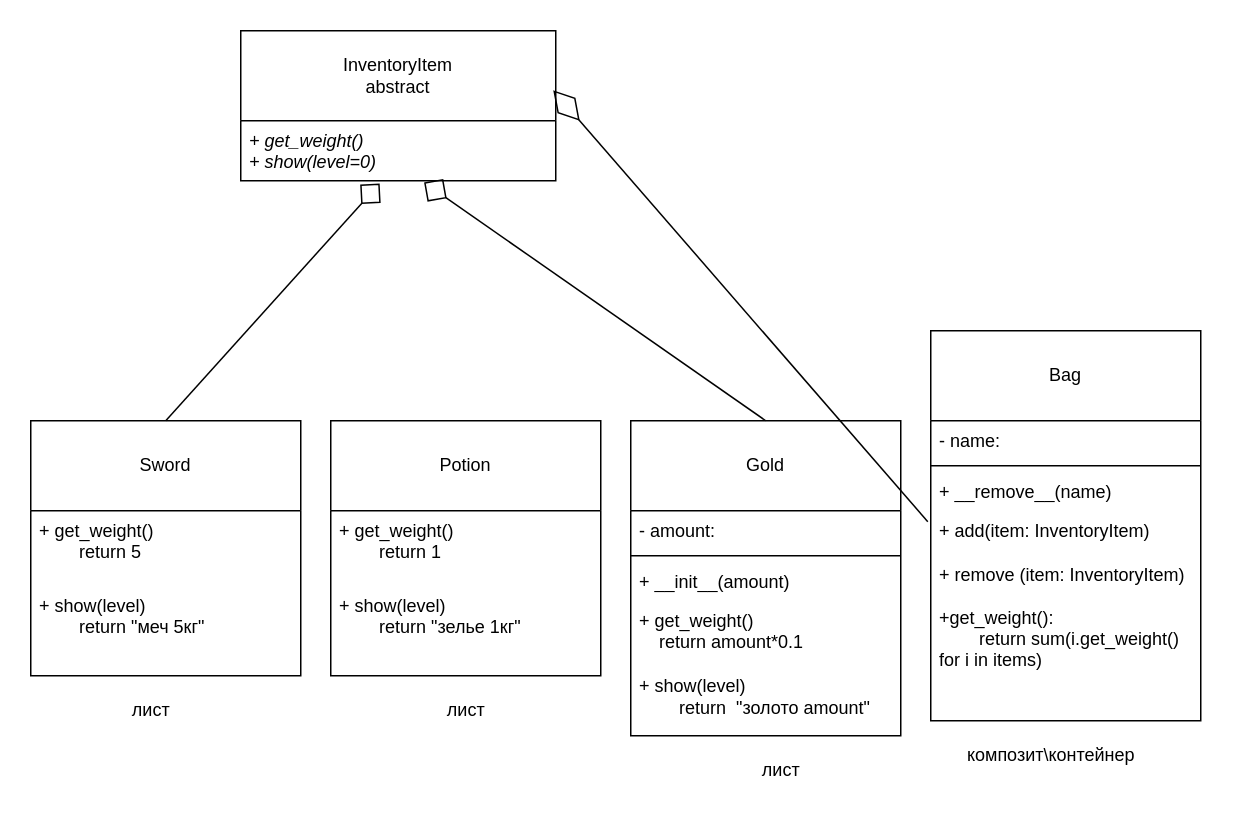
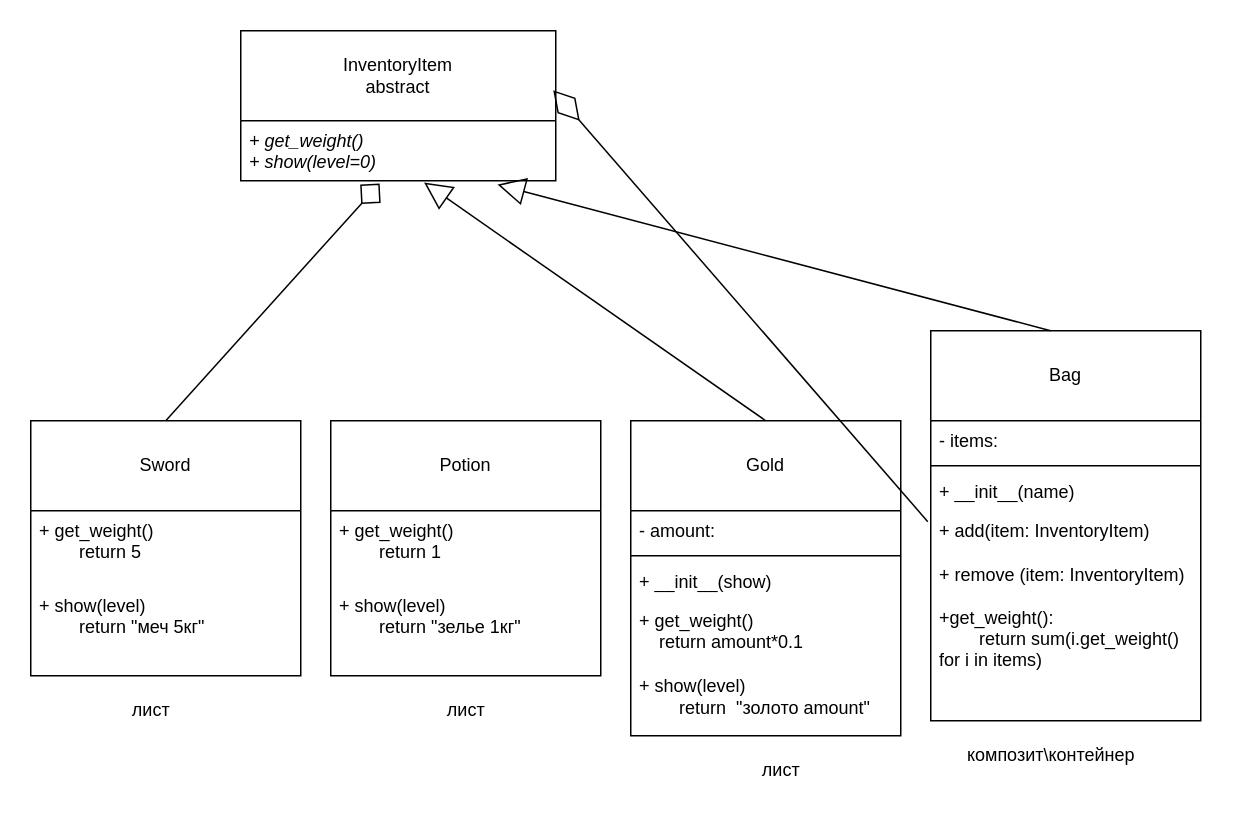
  <mxCell id="0" />
  <mxCell id="1" parent="0" />
  <mxCell id="2" value="&lt;div&gt;InventoryItem&lt;/div&gt;&lt;div&gt;abstract&lt;/div&gt;" style="swimlane;fontStyle=0;childLayout=stackLayout;horizontal=1;startSize=60;fillColor=none;horizontalStack=0;resizeParent=1;resizeParentMax=0;resizeLast=0;collapsible=1;marginBottom=0;whiteSpace=wrap;html=1;" vertex="1" parent="1"><mxGeometry x="160" y="20" width="210" height="100" as="geometry" /></mxCell>
  <mxCell id="3" value="&lt;div&gt;&lt;i&gt;+ get_weight()&lt;/i&gt;&lt;/div&gt;&lt;div&gt;&lt;i&gt;+ show(level=0)&lt;/i&gt;&lt;/div&gt;" style="text;strokeColor=none;fillColor=none;align=left;verticalAlign=top;spacingLeft=4;spacingRight=4;overflow=hidden;rotatable=0;points=[[0,0.5],[1,0.5]];portConstraint=eastwest;whiteSpace=wrap;html=1;" vertex="1" parent="2"><mxGeometry y="60" width="210" height="40" as="geometry" /></mxCell>
  <mxCell id="4" value="Sword" style="swimlane;fontStyle=0;childLayout=stackLayout;horizontal=1;startSize=60;fillColor=none;horizontalStack=0;resizeParent=1;resizeParentMax=0;resizeLast=0;collapsible=1;marginBottom=0;whiteSpace=wrap;html=1;" vertex="1" parent="1"><mxGeometry x="20" y="280" width="180" height="170" as="geometry" /></mxCell>
  <mxCell id="5" value="&lt;div&gt;+ get_weight()&lt;/div&gt;&lt;div&gt;&lt;span style=&quot;white-space: pre;&quot;&gt;&#09;&lt;/span&gt;return 5&lt;/div&gt;" style="text;strokeColor=none;fillColor=none;align=left;verticalAlign=top;spacingLeft=4;spacingRight=4;overflow=hidden;rotatable=0;points=[[0,0.5],[1,0.5]];portConstraint=eastwest;whiteSpace=wrap;html=1;" vertex="1" parent="4"><mxGeometry y="60" width="180" height="50" as="geometry" /></mxCell>
  <mxCell id="6" value="&lt;div&gt;+ show(level)&lt;/div&gt;&lt;div&gt;&lt;span style=&quot;white-space: pre;&quot;&gt;&#09;&lt;/span&gt;return &quot;меч 5кг&quot;&lt;/div&gt;" style="text;strokeColor=none;fillColor=none;align=left;verticalAlign=top;spacingLeft=4;spacingRight=4;overflow=hidden;rotatable=0;points=[[0,0.5],[1,0.5]];portConstraint=eastwest;whiteSpace=wrap;html=1;" vertex="1" parent="4"><mxGeometry y="110" width="180" height="60" as="geometry" /></mxCell>
  <mxCell id="7" value="Potion" style="swimlane;fontStyle=0;childLayout=stackLayout;horizontal=1;startSize=60;fillColor=none;horizontalStack=0;resizeParent=1;resizeParentMax=0;resizeLast=0;collapsible=1;marginBottom=0;whiteSpace=wrap;html=1;" vertex="1" parent="1"><mxGeometry x="220" y="280" width="180" height="170" as="geometry" /></mxCell>
  <mxCell id="8" value="&lt;div&gt;+ get_weight()&lt;/div&gt;&lt;div&gt;&lt;span style=&quot;white-space: pre;&quot;&gt;&#09;&lt;/span&gt;return 1&lt;/div&gt;" style="text;strokeColor=none;fillColor=none;align=left;verticalAlign=top;spacingLeft=4;spacingRight=4;overflow=hidden;rotatable=0;points=[[0,0.5],[1,0.5]];portConstraint=eastwest;whiteSpace=wrap;html=1;" vertex="1" parent="7"><mxGeometry y="60" width="180" height="50" as="geometry" /></mxCell>
  <mxCell id="9" value="&lt;div&gt;+ show(level)&lt;/div&gt;&lt;div&gt;&lt;span style=&quot;white-space: pre;&quot;&gt;&#09;&lt;/span&gt;return &quot;зелье 1кг&quot;&lt;/div&gt;" style="text;strokeColor=none;fillColor=none;align=left;verticalAlign=top;spacingLeft=4;spacingRight=4;overflow=hidden;rotatable=0;points=[[0,0.5],[1,0.5]];portConstraint=eastwest;whiteSpace=wrap;html=1;" vertex="1" parent="7"><mxGeometry y="110" width="180" height="60" as="geometry" /></mxCell>
  <mxCell id="10" value="&lt;div&gt;Gold&lt;/div&gt;" style="swimlane;fontStyle=0;childLayout=stackLayout;horizontal=1;startSize=60;fillColor=none;horizontalStack=0;resizeParent=1;resizeParentMax=0;resizeLast=0;collapsible=1;marginBottom=0;whiteSpace=wrap;html=1;" vertex="1" parent="1"><mxGeometry x="420" y="280" width="180" height="210" as="geometry" /></mxCell>
  <mxCell id="11" value="- amount:&amp;nbsp;" style="text;strokeColor=none;fillColor=none;align=left;verticalAlign=top;spacingLeft=4;spacingRight=4;overflow=hidden;rotatable=0;points=[[0,0.5],[1,0.5]];portConstraint=eastwest;whiteSpace=wrap;html=1;" vertex="1" parent="10"><mxGeometry y="60" width="180" height="26" as="geometry" /></mxCell>
  <mxCell id="12" value="" style="line;strokeWidth=1;fillColor=none;align=left;verticalAlign=middle;spacingTop=-1;spacingLeft=3;spacingRight=3;rotatable=0;labelPosition=right;points=[];portConstraint=eastwest;strokeColor=inherit;" vertex="1" parent="10"><mxGeometry y="86" width="180" height="8" as="geometry" /></mxCell>
- <mxCell id="13" value="+ __init__(amount)" style="text;strokeColor=none;fillColor=none;align=left;verticalAlign=top;spacingLeft=4;spacingRight=4;overflow=hidden;rotatable=0;points=[[0,0.5],[1,0.5]];portConstraint=eastwest;whiteSpace=wrap;html=1;" vertex="1" parent="10"><mxGeometry y="94" width="180" height="26" as="geometry" /></mxCell>
+ <mxCell id="13" value="+ __init__(show)" style="text;strokeColor=none;fillColor=none;align=left;verticalAlign=top;spacingLeft=4;spacingRight=4;overflow=hidden;rotatable=0;points=[[0,0.5],[1,0.5]];portConstraint=eastwest;whiteSpace=wrap;html=1;" vertex="1" parent="10"><mxGeometry y="94" width="180" height="26" as="geometry" /></mxCell>
  <mxCell id="14" value="&lt;div&gt;+ get_weight()&lt;/div&gt;&lt;div&gt;&lt;span style=&quot;white-space: pre;&quot;&gt;&lt;span style=&quot;white-space: pre;&quot;&gt;&amp;nbsp;&amp;nbsp;&amp;nbsp;&amp;nbsp;&lt;/span&gt;&lt;/span&gt;return amount*0.1&lt;/div&gt;&lt;div&gt;&lt;br&gt;&lt;/div&gt;&lt;div&gt;&lt;div&gt;+ show(level)&lt;/div&gt;&lt;div&gt;&lt;span style=&quot;white-space: pre;&quot;&gt;&#09;&lt;/span&gt;return&amp;nbsp; &quot;золото amount&quot;&lt;/div&gt;&lt;br&gt;&lt;/div&gt;&lt;div&gt;&lt;br&gt;&lt;/div&gt;" style="text;strokeColor=none;fillColor=none;align=left;verticalAlign=top;spacingLeft=4;spacingRight=4;overflow=hidden;rotatable=0;points=[[0,0.5],[1,0.5]];portConstraint=eastwest;whiteSpace=wrap;html=1;" vertex="1" parent="10"><mxGeometry y="120" width="180" height="90" as="geometry" /></mxCell>
  <mxCell id="15" value="Bag" style="swimlane;fontStyle=0;childLayout=stackLayout;horizontal=1;startSize=60;fillColor=none;horizontalStack=0;resizeParent=1;resizeParentMax=0;resizeLast=0;collapsible=1;marginBottom=0;whiteSpace=wrap;html=1;" vertex="1" parent="1"><mxGeometry x="620" y="220" width="180" height="260" as="geometry" /></mxCell>
- <mxCell id="16" value="- name:&amp;nbsp;" style="text;strokeColor=none;fillColor=none;align=left;verticalAlign=top;spacingLeft=4;spacingRight=4;overflow=hidden;rotatable=0;points=[[0,0.5],[1,0.5]];portConstraint=eastwest;whiteSpace=wrap;html=1;" vertex="1" parent="15"><mxGeometry y="60" width="180" height="26" as="geometry" /></mxCell>
+ <mxCell id="16" value="- items:&amp;nbsp;" style="text;strokeColor=none;fillColor=none;align=left;verticalAlign=top;spacingLeft=4;spacingRight=4;overflow=hidden;rotatable=0;points=[[0,0.5],[1,0.5]];portConstraint=eastwest;whiteSpace=wrap;html=1;" vertex="1" parent="15"><mxGeometry y="60" width="180" height="26" as="geometry" /></mxCell>
  <mxCell id="17" value="" style="line;strokeWidth=1;fillColor=none;align=left;verticalAlign=middle;spacingTop=-1;spacingLeft=3;spacingRight=3;rotatable=0;labelPosition=right;points=[];portConstraint=eastwest;strokeColor=inherit;" vertex="1" parent="15"><mxGeometry y="86" width="180" height="8" as="geometry" /></mxCell>
- <mxCell id="18" value="+ __remove__(name)" style="text;strokeColor=none;fillColor=none;align=left;verticalAlign=top;spacingLeft=4;spacingRight=4;overflow=hidden;rotatable=0;points=[[0,0.5],[1,0.5]];portConstraint=eastwest;whiteSpace=wrap;html=1;" vertex="1" parent="15"><mxGeometry y="94" width="180" height="26" as="geometry" /></mxCell>
+ <mxCell id="18" value="+ __init__(name)" style="text;strokeColor=none;fillColor=none;align=left;verticalAlign=top;spacingLeft=4;spacingRight=4;overflow=hidden;rotatable=0;points=[[0,0.5],[1,0.5]];portConstraint=eastwest;whiteSpace=wrap;html=1;" vertex="1" parent="15"><mxGeometry y="94" width="180" height="26" as="geometry" /></mxCell>
  <mxCell id="19" value="+ add(item: InventoryItem)&lt;div&gt;&lt;br&gt;&lt;/div&gt;&lt;div&gt;&lt;div&gt;+ remove&amp;nbsp;(item: InventoryItem)&lt;/div&gt;&lt;/div&gt;&lt;div&gt;&lt;br&gt;&lt;/div&gt;&lt;div&gt;+get_weight():&lt;/div&gt;&lt;div&gt;&lt;span style=&quot;white-space: pre;&quot;&gt;&#09;&lt;/span&gt;return&amp;nbsp;sum(i.get_weight() for i in items)&lt;/div&gt;&lt;div&gt;&lt;br&gt;&lt;/div&gt;&lt;div&gt;&lt;br&gt;&lt;/div&gt;" style="text;strokeColor=none;fillColor=none;align=left;verticalAlign=top;spacingLeft=4;spacingRight=4;overflow=hidden;rotatable=0;points=[[0,0.5],[1,0.5]];portConstraint=eastwest;whiteSpace=wrap;html=1;" vertex="1" parent="15"><mxGeometry y="120" width="180" height="140" as="geometry" /></mxCell>
  <mxCell id="20" value="" style="endArrow=diamond;endSize=16;endFill=0;html=1;rounded=0;entryX=0.441;entryY=1.045;entryDx=0;entryDy=0;entryPerimeter=0;exitX=0.5;exitY=0;exitDx=0;exitDy=0;" edge="1" parent="1" source="4" target="3"><mxGeometry width="160" relative="1" as="geometry"><mxPoint x="120" y="210" as="sourcePoint" /><mxPoint x="280" y="210" as="targetPoint" /></mxGeometry></mxCell>
- <mxCell id="21" value="" style="endArrow=diamond;endSize=16;endFill=0;html=1;rounded=0;entryX=0.582;entryY=1.028;entryDx=0;entryDy=0;entryPerimeter=0;exitX=0.5;exitY=0;exitDx=0;exitDy=0;" edge="1" parent="1" source="10" target="3"><mxGeometry width="160" relative="1" as="geometry"><mxPoint x="450" y="190" as="sourcePoint" /><mxPoint x="610" y="190" as="targetPoint" /></mxGeometry></mxCell>
+ <mxCell id="21" value="" style="endArrow=block;endSize=16;endFill=0;html=1;rounded=0;entryX=0.582;entryY=1.028;entryDx=0;entryDy=0;entryPerimeter=0;exitX=0.5;exitY=0;exitDx=0;exitDy=0;" edge="1" parent="1" source="10" target="3"><mxGeometry width="160" relative="1" as="geometry"><mxPoint x="450" y="190" as="sourcePoint" /><mxPoint x="610" y="190" as="targetPoint" /></mxGeometry></mxCell>
+ <mxCell id="22" value="" style="endArrow=block;endSize=16;endFill=0;html=1;rounded=0;entryX=0.815;entryY=1.062;entryDx=0;entryDy=0;entryPerimeter=0;exitX=0.444;exitY=0;exitDx=0;exitDy=0;exitPerimeter=0;" edge="1" parent="1" source="15" target="3"><mxGeometry width="160" relative="1" as="geometry"><mxPoint x="720" y="120" as="sourcePoint" /><mxPoint x="880" y="120" as="targetPoint" /></mxGeometry></mxCell>
  <mxCell id="23" value="" style="endArrow=diamondThin;endFill=0;endSize=24;html=1;rounded=0;entryX=0.992;entryY=0.397;entryDx=0;entryDy=0;entryPerimeter=0;exitX=-0.011;exitY=0.052;exitDx=0;exitDy=0;exitPerimeter=0;" edge="1" parent="1" source="19" target="2"><mxGeometry width="160" relative="1" as="geometry"><mxPoint x="310" y="230" as="sourcePoint" /><mxPoint x="470" y="230" as="targetPoint" /></mxGeometry></mxCell>
  <mxCell id="24" value="лист" style="text;html=1;align=center;verticalAlign=middle;resizable=0;points=[];autosize=1;strokeColor=none;fillColor=none;" vertex="1" parent="1"><mxGeometry x="75" y="458" width="50" height="30" as="geometry" /></mxCell>
  <mxCell id="25" value="лист" style="text;html=1;align=center;verticalAlign=middle;resizable=0;points=[];autosize=1;strokeColor=none;fillColor=none;" vertex="1" parent="1"><mxGeometry x="285" y="458" width="50" height="30" as="geometry" /></mxCell>
  <mxCell id="26" value="лист" style="text;html=1;align=center;verticalAlign=middle;resizable=0;points=[];autosize=1;strokeColor=none;fillColor=none;" vertex="1" parent="1"><mxGeometry x="495" y="498" width="50" height="30" as="geometry" /></mxCell>
  <mxCell id="27" value="&lt;div&gt;композит\контейнер&lt;/div&gt;" style="text;html=1;align=center;verticalAlign=middle;resizable=0;points=[];autosize=1;strokeColor=none;fillColor=none;" vertex="1" parent="1"><mxGeometry x="635" y="488" width="130" height="30" as="geometry" /></mxCell>
